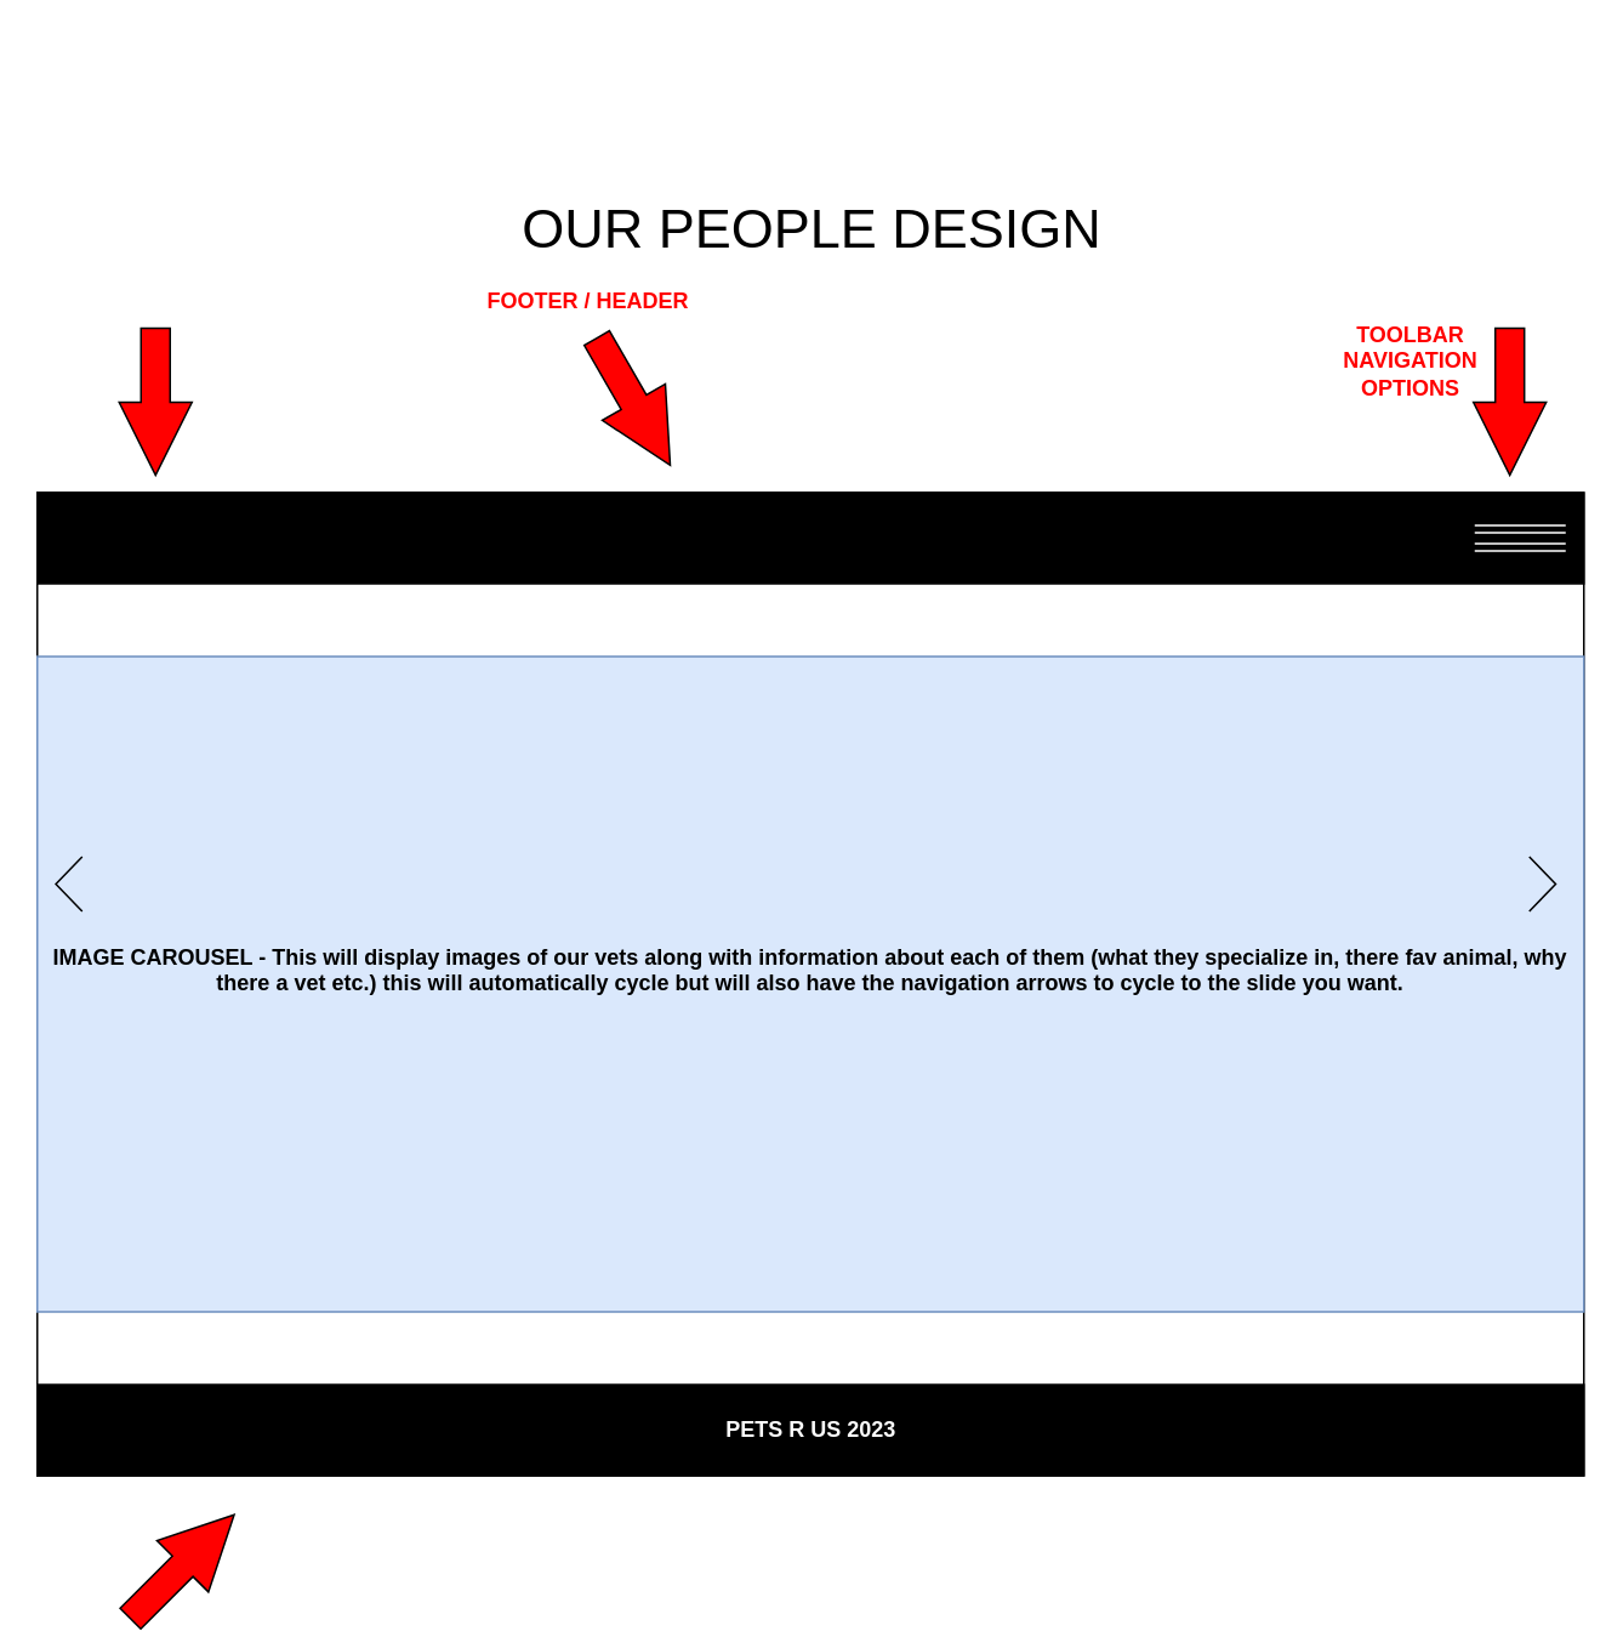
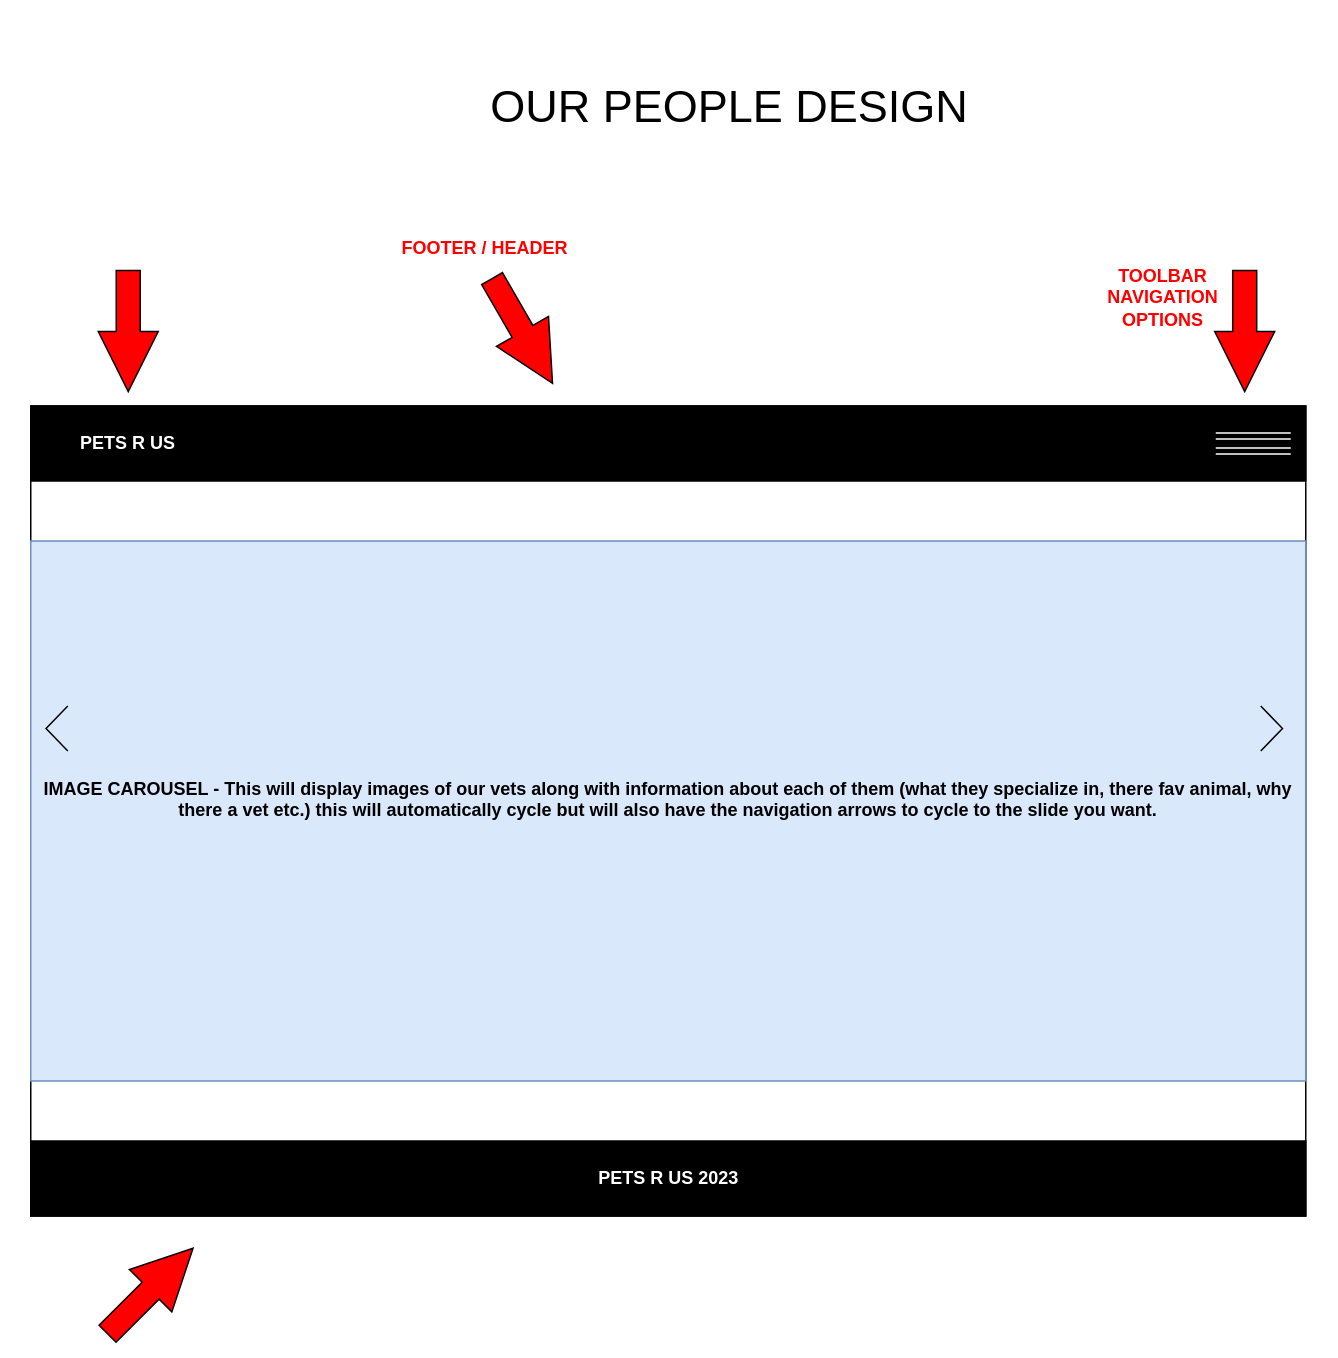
  <mxCell id="0" />
  <mxCell id="1" parent="0" />
  <mxCell id="2" value="" style="rounded=0;whiteSpace=wrap;html=1;" parent="1" vertex="1"><mxGeometry y="270" width="850" height="540" as="geometry" x="20" /></mxCell>
  <mxCell id="3" value="" style="rounded=0;whiteSpace=wrap;html=1;fillColor=#000000;" parent="1" vertex="1"><mxGeometry y="270" width="850" height="50" as="geometry" x="20" /></mxCell>
+ <mxCell id="4" value="&lt;font color=&quot;#ffffff&quot;&gt;&lt;b&gt;PETS R US&lt;/b&gt;&lt;/font&gt;" style="text;html=1;strokeColor=none;fillColor=none;align=center;verticalAlign=middle;whiteSpace=wrap;rounded=0;" parent="1" vertex="1"><mxGeometry x="30" y="280" width="110" height="30" as="geometry" /></mxCell>
  <mxCell id="5" value="" style="shape=link;html=1;rounded=0;fontColor=#FFFFFF;strokeColor=#FFFFFF;" parent="1" edge="1"><mxGeometry width="100" relative="1" as="geometry"><mxPoint x="810" y="290" as="sourcePoint" /><mxPoint x="860" y="290" as="targetPoint" /><Array as="points"><mxPoint x="850" y="290" /></Array></mxGeometry></mxCell>
  <mxCell id="6" value="" style="shape=link;html=1;rounded=0;fontColor=#FFFFFF;strokeColor=#FFFFFF;" parent="1" edge="1"><mxGeometry width="100" relative="1" as="geometry"><mxPoint x="810" y="300" as="sourcePoint" /><mxPoint x="860" y="300" as="targetPoint" /><Array as="points"><mxPoint x="850" y="300" /></Array></mxGeometry></mxCell>
  <mxCell id="7" value="" style="rounded=0;whiteSpace=wrap;html=1;fillColor=#000000;" parent="1" vertex="1"><mxGeometry y="760" width="850" height="50" as="geometry" x="20" /></mxCell>
  <mxCell id="8" value="&lt;b&gt;PETS R US 2023&lt;/b&gt;" style="text;html=1;strokeColor=none;fillColor=none;align=center;verticalAlign=middle;whiteSpace=wrap;rounded=0;fontColor=#FFFFFF;" parent="1" vertex="1"><mxGeometry x="388" y="770" width="115" height="30" as="geometry" /></mxCell>
  <mxCell id="9" value="" style="html=1;shadow=0;dashed=0;align=center;verticalAlign=middle;shape=mxgraph.arrows2.arrow;dy=0.6;dx=40;notch=0;fontColor=#FFFFFF;fillColor=#FF0000;rotation=-45;" parent="1" vertex="1"><mxGeometry x="59.39" y="840" width="80.61" height="40" as="geometry" /></mxCell>
  <mxCell id="10" value="" style="html=1;shadow=0;dashed=0;align=center;verticalAlign=middle;shape=mxgraph.arrows2.arrow;dy=0.6;dx=40;notch=0;fontColor=#FFFFFF;fillColor=#FF0000;rotation=60;" parent="1" vertex="1"><mxGeometry x="307.387" y="200.002" width="80.61" height="40" as="geometry" /></mxCell>
  <mxCell id="11" value="&lt;font color=&quot;#ff0000&quot;&gt;&lt;b&gt;FOOTER / HEADER&lt;/b&gt;&lt;/font&gt;" style="text;html=1;strokeColor=none;fillColor=none;align=center;verticalAlign=middle;whiteSpace=wrap;rounded=0;fontColor=#FFFFFF;" parent="1" vertex="1"><mxGeometry x="258" y="150" width="130" height="30" as="geometry" /></mxCell>
  <mxCell id="12" value="" style="html=1;shadow=0;dashed=0;align=center;verticalAlign=middle;shape=mxgraph.arrows2.arrow;dy=0.6;dx=40;notch=0;fontColor=#FFFFFF;fillColor=#FF0000;rotation=90;" parent="1" vertex="1"><mxGeometry x="44.698" y="200.005" width="80.61" height="40" as="geometry" /></mxCell>
  <mxCell id="13" value="" style="html=1;shadow=0;dashed=0;align=center;verticalAlign=middle;shape=mxgraph.arrows2.arrow;dy=0.6;dx=40;notch=0;fontColor=#FFFFFF;fillColor=#FF0000;rotation=90;" parent="1" vertex="1"><mxGeometry x="788.998" y="200.005" width="80.61" height="40" as="geometry" /></mxCell>
  <mxCell id="14" value="&lt;font color=&quot;#ff0000&quot;&gt;&lt;b&gt;TOOLBAR NAVIGATION OPTIONS&lt;br&gt;&lt;br&gt;&lt;/b&gt;&lt;/font&gt;" style="text;html=1;strokeColor=none;fillColor=none;align=center;verticalAlign=middle;whiteSpace=wrap;rounded=0;fontColor=#FFFFFF;" parent="1" vertex="1"><mxGeometry x="710" y="190" width="130" height="30" as="geometry" /></mxCell>
  <mxCell id="15" value="&lt;b&gt;IMAGE CAROUSEL - This will display images of our vets along with information about each of them (what they specialize in, there fav animal, why there a vet etc.) this will automatically cycle but will also have the navigation arrows to cycle to the slide you want.&lt;/b&gt;&lt;br&gt;&lt;b&gt;&amp;nbsp;&lt;/b&gt;" style="rounded=0;whiteSpace=wrap;html=1;fillColor=#dae8fc;strokeColor=#6c8ebf;" parent="1" vertex="1"><mxGeometry y="360" width="850" height="360" as="geometry" x="20" /></mxCell>
  <mxCell id="16" value="" style="html=1;shadow=0;dashed=0;align=center;verticalAlign=middle;shape=mxgraph.arrows2.arrow;dy=0;dx=30;notch=30;fontColor=#FF0000;fillColor=#000000;" parent="1" vertex="1"><mxGeometry x="840" y="470" width="14.5" height="30" as="geometry" /></mxCell>
  <mxCell id="17" value="" style="html=1;shadow=0;dashed=0;align=center;verticalAlign=middle;shape=mxgraph.arrows2.arrow;dy=0;dx=30;notch=30;fontColor=#FF0000;fillColor=#000000;rotation=-180;" parent="1" vertex="1"><mxGeometry x="30.2" y="470" width="14.5" height="30" as="geometry" /></mxCell>
  <mxCell id="18" value="" style="edgeStyle=orthogonalEdgeStyle;rounded=0;orthogonalLoop=1;jettySize=auto;html=1;strokeColor=#FFFFFF;fontSize=80;fontColor=#FF0000;" parent="1" source="19" edge="1"><mxGeometry relative="1" as="geometry"><mxPoint x="469" y="20" as="targetPoint" /></mxGeometry></mxCell>
- <mxCell id="19" value="&lt;font color=&quot;#000000&quot;&gt;&lt;span style=&quot;font-size: 30px;&quot;&gt;OUR PEOPLE DESIGN&lt;/span&gt;&lt;/font&gt;" style="text;html=1;strokeColor=none;fillColor=none;align=center;verticalAlign=middle;whiteSpace=wrap;rounded=0;fontColor=#FF0000;" parent="1" vertex="1"><mxGeometry x="269.5" y="110" width="352" height="30" as="geometry" /></mxCell>
+ <mxCell id="19" value="&lt;font color=&quot;#000000&quot;&gt;&lt;span style=&quot;font-size: 30px;&quot;&gt;OUR PEOPLE DESIGN&lt;/span&gt;&lt;/font&gt;" style="text;html=1;strokeColor=none;fillColor=none;align=center;verticalAlign=middle;whiteSpace=wrap;rounded=0;fontColor=#FF0000;" parent="1" vertex="1"><mxGeometry x="309.5" y="55" width="352" height="30" as="geometry" /></mxCell>
